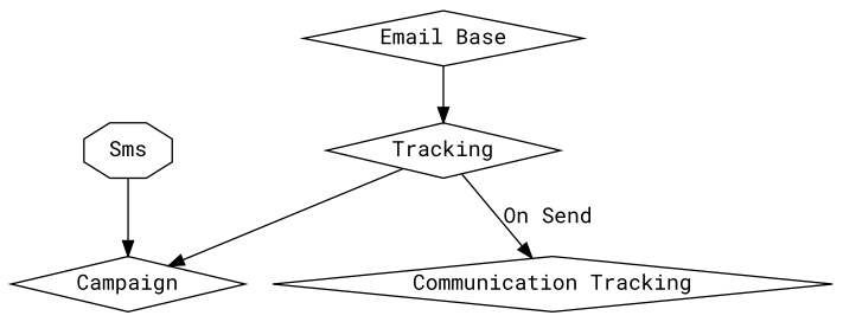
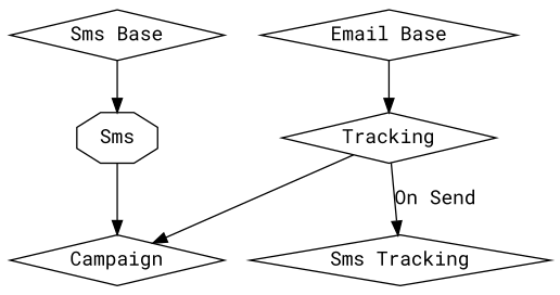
  digraph {
    fontname="Roboto Mono"
    node [color=black fontname="Roboto Mono" shape=diamond]
    edge [fontname="Roboto Mono"]
    n1 [label=Tracking]
    "Email Base"
    Campaign
-   "Communication Tracking"
+   "Communication Tracking" [label="Sms Tracking"]
    Sms [shape=octagon]
+   "Sms Base"
    n1 -> Campaign
    n1 -> "Communication Tracking" [label="On Send"]
    "Email Base" -> n1
    Sms -> Campaign
+   "Sms Base" -> Sms
  }
